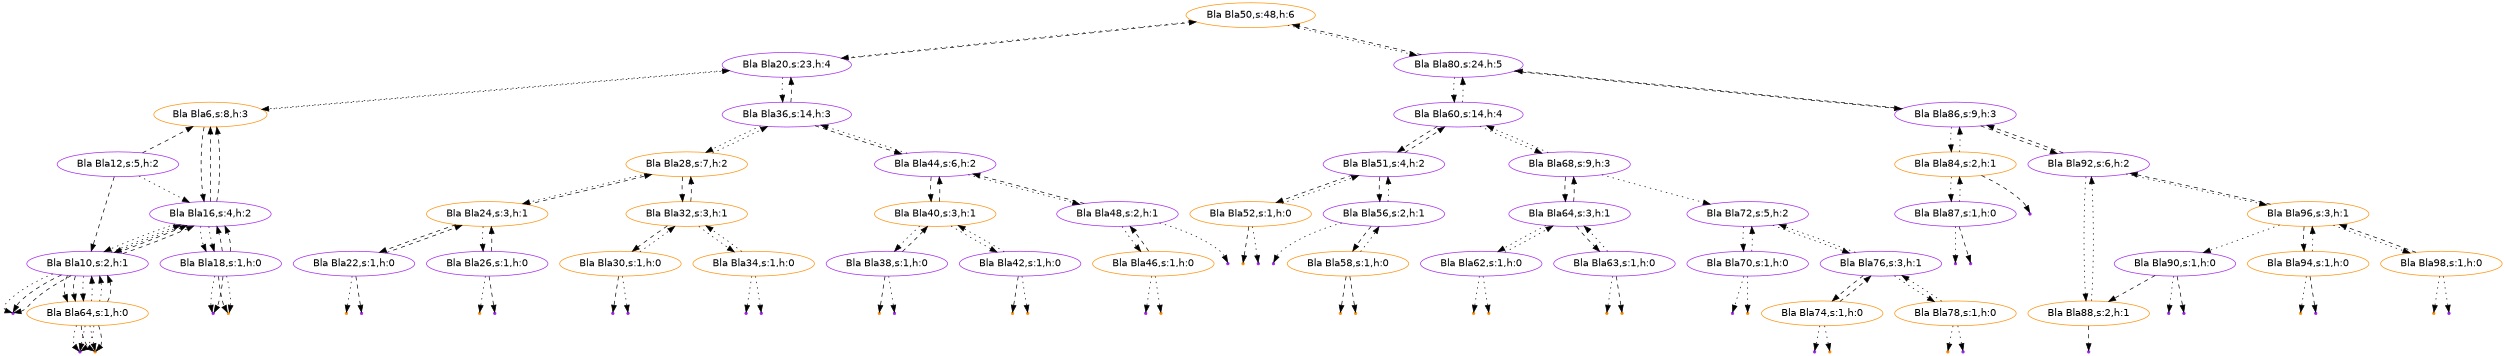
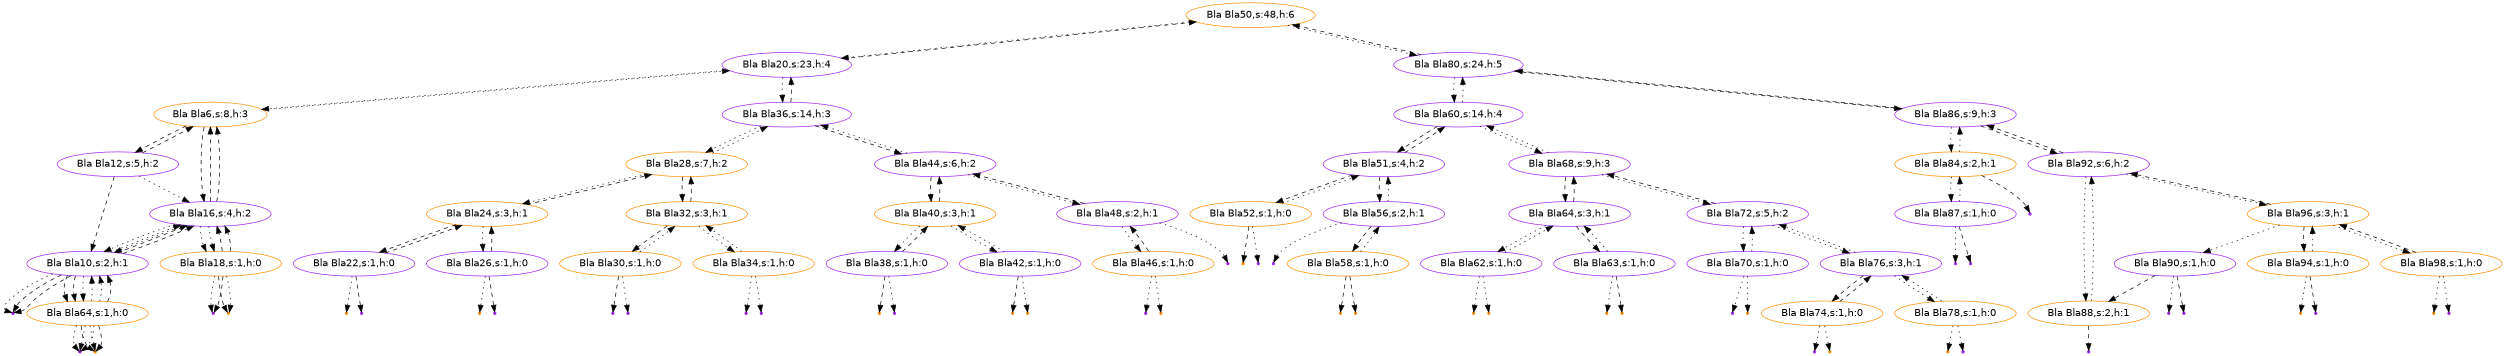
  digraph {
    fontname="DejaVu Sans"
    node [color=purple fontname="DejaVu Sans"]
    edge [fontname="DejaVu Sans" style=dotted]
    n1 [color=darkorange label="Bla Bla50,s:48,h:6"]
    n2 [label="Bla Bla20,s:23,h:4"]
    n3 [label="Bla Bla80,s:24,h:5"]
    n4 [color=darkorange label="Bla Bla6,s:8,h:3"]
    n5 [label="Bla Bla36,s:14,h:3"]
    n6 [label="Bla Bla60,s:14,h:4"]
    n7 [label="Bla Bla86,s:9,h:3"]
    nulll10 [shape=point]
    n9 [label="Bla Bla10,s:2,h:1"]
    n10 [label="Bla Bla16,s:4,h:2"]
    n11 [color=darkorange label="Bla Bla64,s:1,h:0"]
-   n12 [label="Bla Bla18,s:1,h:0"]
+   n12 [color=darkorange label="Bla Bla18,s:1,h:0"]
    nulll14 [shape=point]
    nullr14 [color=darkorange shape=point]
    n15 [label="Bla Bla12,s:5,h:2"]
    nulll18 [shape=point]
    nullr18 [color=darkorange shape=point]
    n18 [color=darkorange label="Bla Bla28,s:7,h:2"]
    n19 [label="Bla Bla44,s:6,h:2"]
    nulll22 [color=darkorange shape=point]
    n21 [label="Bla Bla22,s:1,h:0"]
    n22 [color=darkorange label="Bla Bla24,s:3,h:1"]
    nullr22 [shape=point]
    n24 [label="Bla Bla26,s:1,h:0"]
    n25 [color=darkorange label="Bla Bla32,s:3,h:1"]
    nulll26 [color=darkorange shape=point]
    nullr26 [shape=point]
    n28 [color=darkorange label="Bla Bla30,s:1,h:0"]
    n29 [color=darkorange label="Bla Bla34,s:1,h:0"]
    n30 [color=darkorange label="Bla Bla40,s:3,h:1"]
    n31 [label="Bla Bla48,s:2,h:1"]
    nulll30 [shape=point]
    nullr30 [shape=point]
    nulll34 [shape=point]
    nullr34 [shape=point]
    nulll38 [color=darkorange shape=point]
    n37 [label="Bla Bla38,s:1,h:0"]
    nullr38 [shape=point]
    n39 [label="Bla Bla42,s:1,h:0"]
    nulll42 [color=darkorange shape=point]
    nullr42 [color=darkorange shape=point]
    n42 [color=darkorange label="Bla Bla46,s:1,h:0"]
    nullr48 [shape=point]
    nulll46 [shape=point]
    nullr46 [color=darkorange shape=point]
    nulll52 [color=darkorange shape=point]
    n47 [color=darkorange label="Bla Bla52,s:1,h:0"]
    n48 [label="Bla Bla51,s:4,h:2"]
    nullr52 [shape=point]
    n50 [label="Bla Bla56,s:2,h:1"]
    n51 [label="Bla Bla68,s:9,h:3"]
    nulll56 [shape=point]
    n53 [color=darkorange label="Bla Bla58,s:1,h:0"]
    n54 [label="Bla Bla64,s:3,h:1"]
    n55 [label="Bla Bla72,s:5,h:2"]
    nulll58 [color=darkorange shape=point]
    nullr58 [color=darkorange shape=point]
    n58 [color=darkorange label="Bla Bla84,s:2,h:1"]
    n59 [label="Bla Bla92,s:6,h:2"]
    nulll62 [color=darkorange shape=point]
    n61 [label="Bla Bla62,s:1,h:0"]
    nullr62 [color=darkorange shape=point]
    n63 [label="Bla Bla63,s:1,h:0"]
    nulll66 [color=darkorange shape=point]
    nullr66 [color=darkorange shape=point]
    n66 [label="Bla Bla70,s:1,h:0"]
    n67 [label="Bla Bla76,s:3,h:1"]
    nulll70 [shape=point]
    nullr70 [color=darkorange shape=point]
    n70 [color=darkorange label="Bla Bla74,s:1,h:0"]
    n71 [color=darkorange label="Bla Bla78,s:1,h:0"]
    nulll74 [shape=point]
    nullr74 [color=darkorange shape=point]
    nulll78 [color=darkorange shape=point]
    nullr78 [shape=point]
    nulll82 [shape=point]
    n77 [label="Bla Bla87,s:1,h:0"]
    nullr82 [shape=point]
    nullr84 [shape=point]
    n80 [color=darkorange label="Bla Bla88,s:2,h:1"]
    n81 [color=darkorange label="Bla Bla96,s:3,h:1"]
    nulll88 [shape=point]
    n83 [label="Bla Bla90,s:1,h:0"]
    nulll90 [shape=point]
    nullr90 [shape=point]
    n86 [color=darkorange label="Bla Bla94,s:1,h:0"]
    n87 [color=darkorange label="Bla Bla98,s:1,h:0"]
    nulll94 [color=darkorange shape=point]
    nullr94 [shape=point]
    nulll98 [color=darkorange shape=point]
    nullr98 [shape=point]
    subgraph sub_1 {
      rank=same
      n1
    }
    n1 -> n2
    n1 -> n3
    n2 -> n1 [style=dashed]
    n2 -> n4
    n2 -> n5
    n3 -> n1 [style=dashed]
    n3 -> n6
    n3 -> n7 [style=dashed]
    n4 -> n2
    n4 -> n10 [style=dashed]
+   n4 -> n15 [style=dashed]
    n5 -> n2 [style=dashed]
    n5 -> n18
    n5 -> n19 [style=dashed]
    n6 -> n3
    n6 -> n48 [style=dashed]
    n6 -> n51
    n7 -> n3 [style=dashed]
    n7 -> n58
    n7 -> n59 [style=dashed]
    n9 -> nulll10
    n9 -> nulll10 [style=dashed]
    n9 -> nulll10 [style=dashed]
    n9 -> n10
    n9 -> n10 [style=dashed]
    n9 -> n10 [style=dashed]
    n9 -> n11 [style=dashed]
    n9 -> n11 [style=dashed]
    n9 -> n11
    n10 -> n4 [style=dashed]
    n10 -> n4 [style=dashed]
    n10 -> n9
    n10 -> n9
    n10 -> n12
    n10 -> n12
    n11 -> n9
    n11 -> n9
    n11 -> n9 [style=dashed]
    n11 -> nulll14
    n11 -> nulll14
    n11 -> nulll14
    n11 -> nullr14 [style=dashed]
    n11 -> nullr14
    n11 -> nullr14 [style=dashed]
    n12 -> n10 [style=dashed]
    n12 -> n10 [style=dashed]
    n12 -> nulll18
    n12 -> nulll18 [style=dashed]
    n12 -> nullr18 [style=dashed]
    n12 -> nullr18
    n15 -> n4 [style=dashed]
    n15 -> n9 [style=dashed]
    n15 -> n10
    n18 -> n5
    n18 -> n22
    n18 -> n25 [style=dashed]
    n19 -> n5
    n19 -> n30 [style=dashed]
    n19 -> n31
    n21 -> nulll22
    n21 -> n22 [style=dashed]
    n21 -> nullr22 [style=dashed]
    n22 -> n18 [style=dashed]
    n22 -> n21 [style=dashed]
    n22 -> n24
    n24 -> n22 [style=dashed]
    n24 -> nulll26
    n24 -> nullr26 [style=dashed]
    n25 -> n18 [style=dashed]
    n25 -> n28 [style=dashed]
    n25 -> n29
    n28 -> n25
    n28 -> nulll30 [style=dashed]
    n28 -> nullr30
    n29 -> n25
    n29 -> nulll34
    n29 -> nullr34
    n30 -> n19 [style=dashed]
    n30 -> n37
    n30 -> n39
    n31 -> n19 [style=dashed]
    n31 -> n42
    n31 -> nullr48
    n37 -> n30 [style=dashed]
    n37 -> nulll38 [style=dashed]
    n37 -> nullr38
    n39 -> n30
    n39 -> nulll42 [style=dashed]
    n39 -> nullr42
    n42 -> n31 [style=dashed]
    n42 -> nulll46
    n42 -> nullr46
    n47 -> nulll52 [style=dashed]
    n47 -> n48
    n47 -> nullr52
    n48 -> n6 [style=dashed]
    n48 -> n47 [style=dashed]
    n48 -> n50 [style=dashed]
    n50 -> n48
    n50 -> nulll56
    n50 -> n53 [style=dashed]
    n51 -> n6
    n51 -> n54 [style=dashed]
    n51 -> n55
    n53 -> n50
    n53 -> nulll58 [style=dashed]
    n53 -> nullr58 [style=dashed]
    n54 -> n51 [style=dashed]
    n54 -> n61
    n54 -> n63 [style=dashed]
+   n55 -> n51 [style=dashed]
    n55 -> n66
    n55 -> n67
    n58 -> n7
    n58 -> n77
    n58 -> nullr84 [style=dashed]
    n59 -> n7 [style=dashed]
    n59 -> n80
    n59 -> n81
    n61 -> n54
    n61 -> nulll62
    n61 -> nullr62
    n63 -> n54
    n63 -> nulll66
    n63 -> nullr66 [style=dashed]
    n66 -> n55
    n66 -> nulll70
    n66 -> nullr70
    n67 -> n55
    n67 -> n70 [style=dashed]
    n67 -> n71
    n70 -> n67 [style=dashed]
    n70 -> nulll74
    n70 -> nullr74
    n71 -> n67
    n71 -> nulll78
    n71 -> nullr78
    n77 -> n58
    n77 -> nulll82
    n77 -> nullr82 [style=dashed]
    n80 -> n59
    n80 -> nulll88 [style=dashed]
    n81 -> n59 [style=dashed]
    n81 -> n83
    n81 -> n86 [style=dashed]
    n81 -> n87
    n83 -> n80 [style=dashed]
    n83 -> nulll90
    n83 -> nullr90 [style=dashed]
    n86 -> n81
    n86 -> nulll94
    n86 -> nullr94 [style=dashed]
    n87 -> n81 [style=dashed]
    n87 -> nulll98
    n87 -> nullr98
  }
